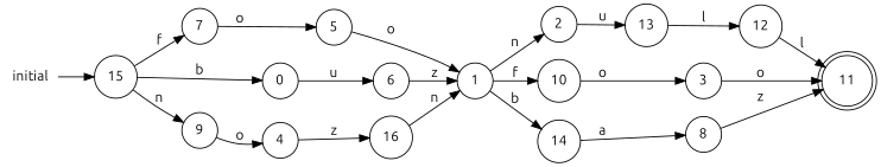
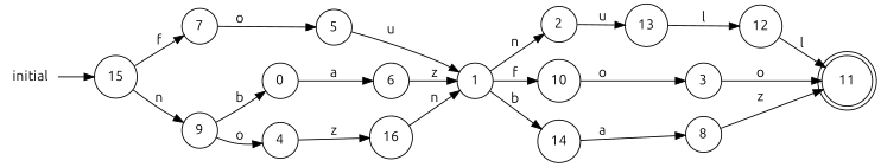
  digraph {
    fontname=Ubuntu
    rankdir=LR
    node [fontname=Ubuntu shape=circle]
    edge [fontname=Ubuntu]
    0
    6
    1
    2
    10
    14
    13
    3
    8
    12
    11 [shape=doublecircle]
    4
    16
    5
    7
    9
    15
    initial [shape=plaintext]
-   0 -> 6 [label=u]
+   0 -> 6 [label=a]
    6 -> 1 [label=z]
    1 -> 2 [label=n]
    1 -> 10 [label=f]
    1 -> 14 [label=b]
    2 -> 13 [label=u]
    10 -> 3 [label=o]
    14 -> 8 [label=a]
    13 -> 12 [label=l]
    3 -> 11 [label=o]
    8 -> 11 [label=z]
    12 -> 11 [label=l]
    4 -> 16 [label=z]
    16 -> 1 [label=n]
-   5 -> 1 [label=o]
+   5 -> 1 [label=u]
    7 -> 5 [label=o]
    9 -> 4 [label=o]
-   15 -> 0 [label=b]
+   9 -> 0 [label=b]
    15 -> 7 [label=f]
    15 -> 9 [label=n]
    initial -> 15
  }
